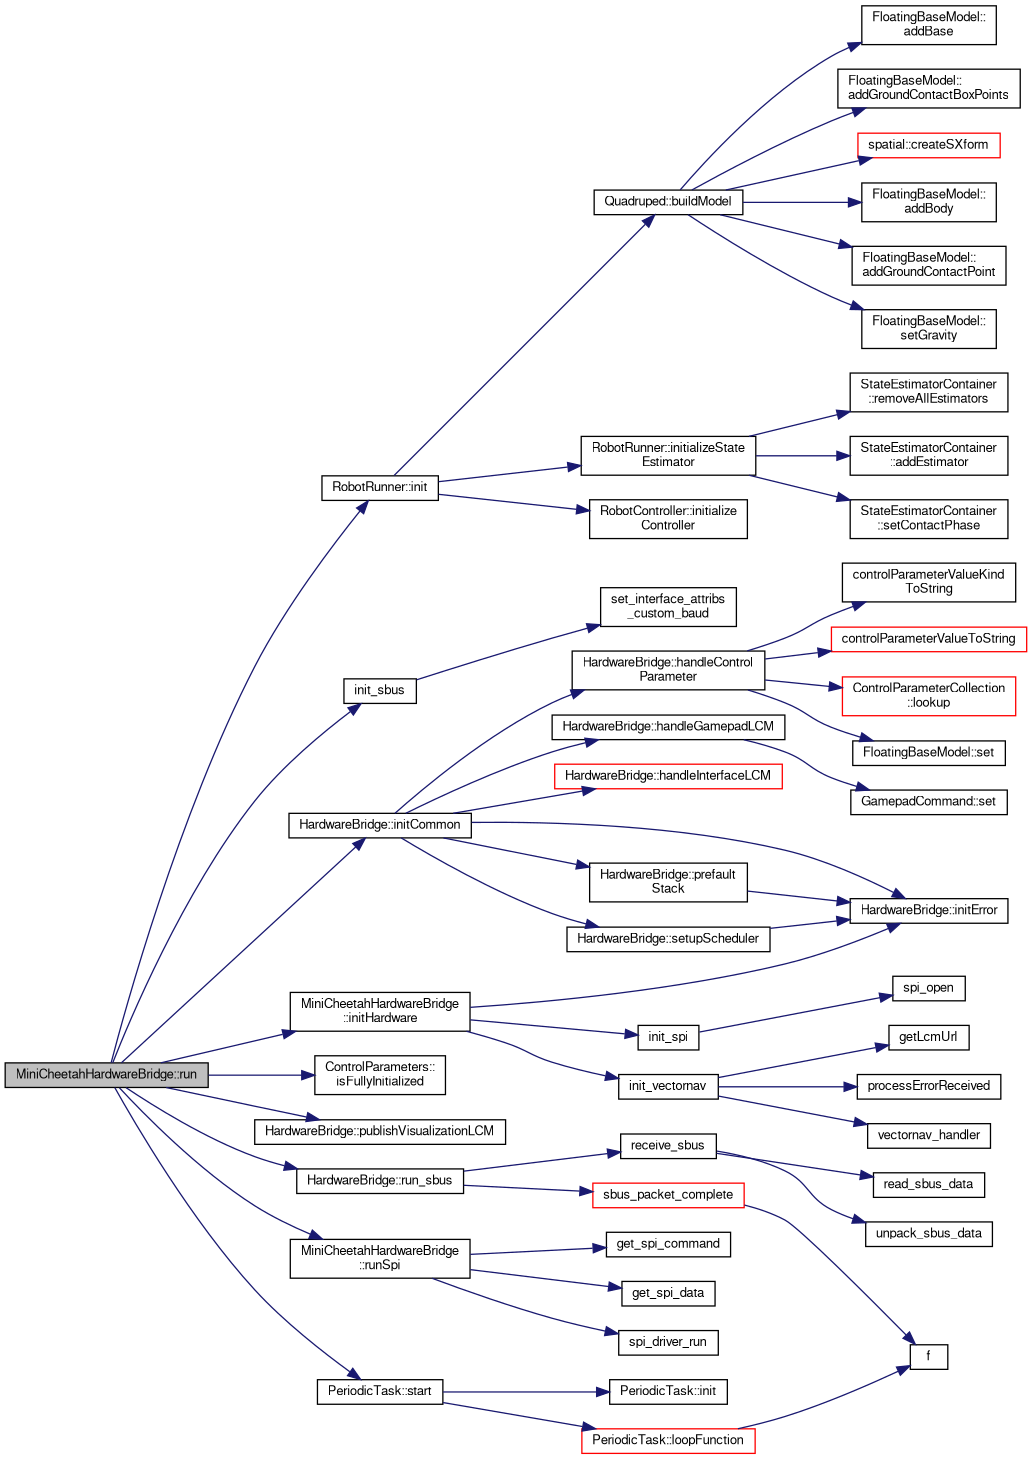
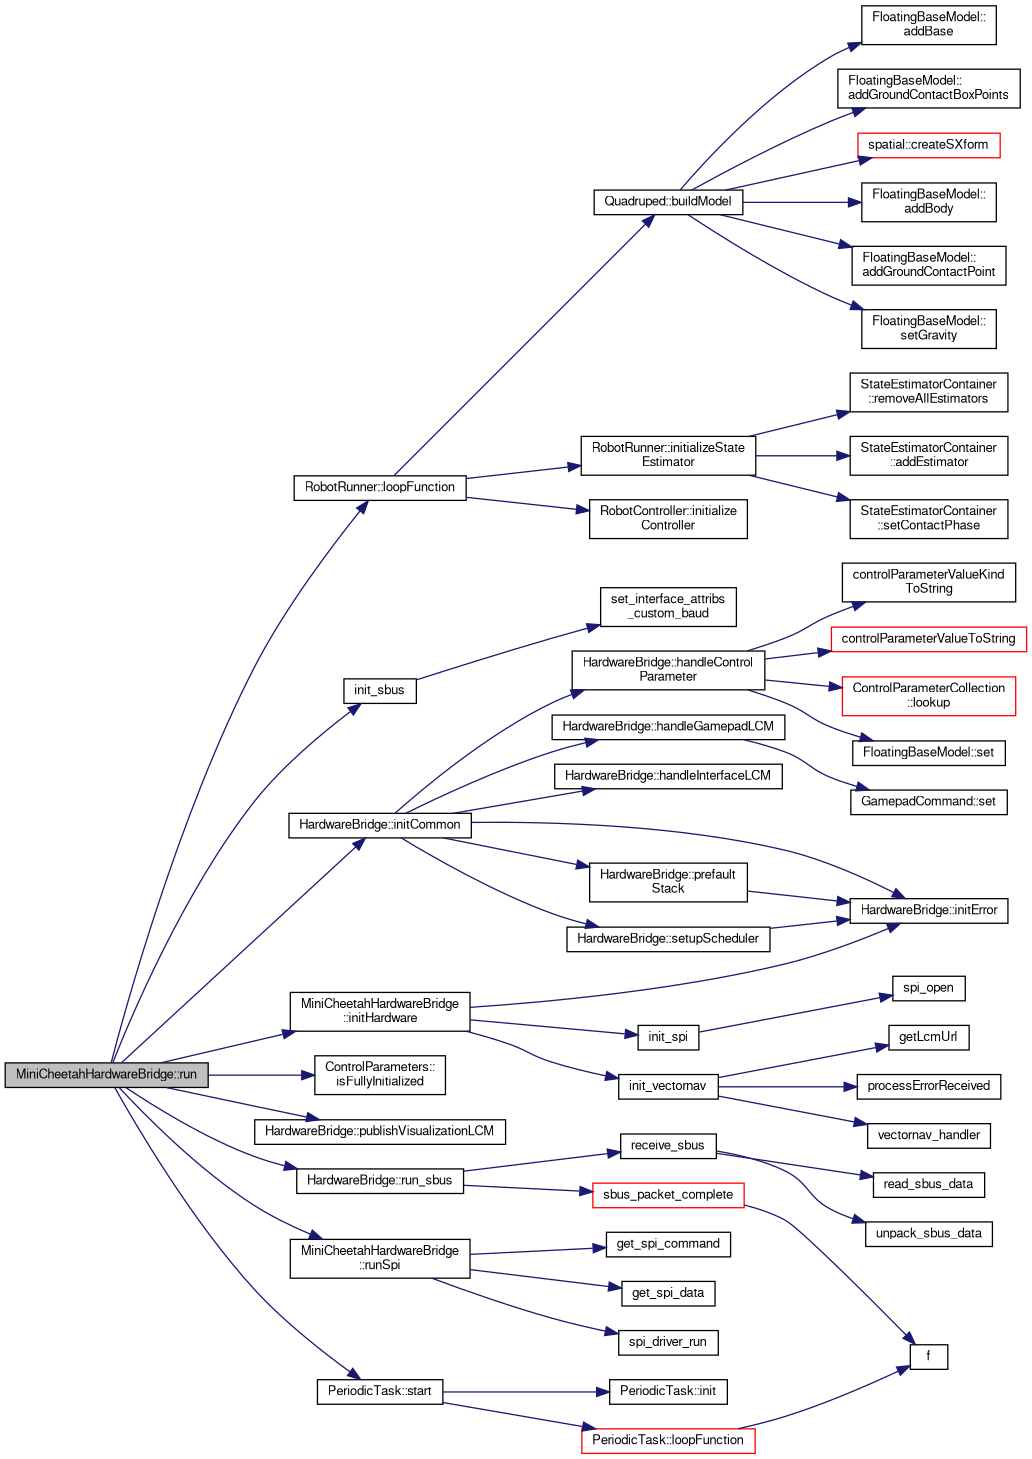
  digraph {
    rankdir=LR
    node [color=black fillcolor=white fontname=FreeSans fontsize=10 shape=record style=filled]
    edge [color=midnightblue fontname=FreeSans fontsize=10 labelfontname=FreeSans labelfontsize=10 style=solid]
    n1 [fillcolor=grey75 fontcolor=black height=0.2 label="MiniCheetahHardwareBridge::run" width=0.4]
-   n2 [height=0.2 label="RobotRunner::init" width=0.4]
+   n2 [height=0.2 label="RobotRunner::loopFunction" width=0.4]
    n3 [height=0.2 label=init_sbus width=0.4]
    n4 [height=0.2 label="HardwareBridge::initCommon" width=0.4]
    n5 [height=0.2 label="MiniCheetahHardwareBridge\l::initHardware" width=0.4]
    n6 [height=0.2 label="ControlParameters::\lisFullyInitialized" width=0.4]
    n7 [height=0.2 label="HardwareBridge::publishVisualizationLCM" width=0.4]
    n8 [height=0.2 label="HardwareBridge::run_sbus" width=0.4]
    n9 [height=0.2 label="MiniCheetahHardwareBridge\l::runSpi" width=0.4]
    n10 [height=0.2 label="PeriodicTask::start" width=0.4]
    n11 [height=0.2 label="Quadruped::buildModel" width=0.4]
    n12 [height=0.2 label="RobotRunner::initializeState\lEstimator" width=0.4]
    n13 [height=0.2 label="RobotController::initialize\lController" width=0.4]
    n14 [height=0.2 label="set_interface_attribs\l_custom_baud" width=0.4]
    n15 [height=0.2 label="HardwareBridge::handleControl\lParameter" width=0.4]
    n16 [height=0.2 label="HardwareBridge::handleGamepadLCM" width=0.4]
-   n17 [color=red height=0.2 label="HardwareBridge::handleInterfaceLCM" width=0.4]
+   n17 [height=0.2 label="HardwareBridge::handleInterfaceLCM" width=0.4]
    n18 [height=0.2 label="HardwareBridge::initError" width=0.4]
    n19 [height=0.2 label="HardwareBridge::prefault\lStack" width=0.4]
    n20 [height=0.2 label="HardwareBridge::setupScheduler" width=0.4]
    n21 [height=0.2 label=init_spi width=0.4]
    n22 [height=0.2 label=init_vectornav width=0.4]
    n23 [height=0.2 label=receive_sbus width=0.4]
    n24 [color=red height=0.2 label=sbus_packet_complete width=0.4]
    n25 [height=0.2 label=get_spi_command width=0.4]
    n26 [height=0.2 label=get_spi_data width=0.4]
    n27 [height=0.2 label=spi_driver_run width=0.4]
    n28 [height=0.2 label="PeriodicTask::init" width=0.4]
    n29 [color=red height=0.2 label="PeriodicTask::loopFunction" width=0.4]
    n30 [height=0.2 label="FloatingBaseModel::\laddBase" width=0.4]
    n31 [height=0.2 label="FloatingBaseModel::\laddGroundContactBoxPoints" width=0.4]
    n32 [color=red height=0.2 label="spatial::createSXform" width=0.4]
    n33 [height=0.2 label="FloatingBaseModel::\laddBody" width=0.4]
    n34 [height=0.2 label="FloatingBaseModel::\laddGroundContactPoint" width=0.4]
    n35 [height=0.2 label="FloatingBaseModel::\lsetGravity" width=0.4]
    n36 [height=0.2 label="StateEstimatorContainer\l::removeAllEstimators" width=0.4]
    n37 [height=0.2 label="StateEstimatorContainer\l::addEstimator" width=0.4]
    n38 [height=0.2 label="StateEstimatorContainer\l::setContactPhase" width=0.4]
    n39 [height=0.2 label="controlParameterValueKind\lToString" width=0.4]
    n40 [color=red height=0.2 label=controlParameterValueToString width=0.4]
    n41 [color=red height=0.2 label="ControlParameterCollection\l::lookup" width=0.4]
    n42 [height=0.2 label="FloatingBaseModel::set" width=0.4]
    n43 [height=0.2 label="GamepadCommand::set" width=0.4]
    n44 [height=0.2 label=spi_open width=0.4]
    n45 [height=0.2 label=getLcmUrl width=0.4]
    n46 [height=0.2 label=processErrorReceived width=0.4]
    n47 [height=0.2 label=vectornav_handler width=0.4]
    n48 [height=0.2 label=read_sbus_data width=0.4]
    n49 [height=0.2 label=unpack_sbus_data width=0.4]
    n50 [height=0.2 label=f width=0.4]
    n1 -> n2
    n1 -> n3
    n1 -> n4
    n1 -> n5
    n1 -> n6
    n1 -> n7
    n1 -> n8
    n1 -> n9
    n1 -> n10
    n2 -> n11
    n2 -> n12
    n2 -> n13
    n3 -> n14
    n4 -> n15
    n4 -> n16
    n4 -> n17
    n4 -> n18
    n4 -> n19
    n4 -> n20
    n5 -> n18
    n5 -> n21
    n5 -> n22
    n8 -> n23
    n8 -> n24
    n9 -> n25
    n9 -> n26
    n9 -> n27
    n10 -> n28
    n10 -> n29
    n11 -> n30
    n11 -> n31
    n11 -> n32
    n11 -> n33
    n11 -> n34
    n11 -> n35
    n12 -> n36
    n12 -> n37
    n12 -> n38
    n15 -> n39
    n15 -> n40
    n15 -> n41
    n15 -> n42
    n16 -> n43
    n19 -> n18
    n20 -> n18
    n21 -> n44
    n22 -> n45
    n22 -> n46
    n22 -> n47
    n23 -> n48
    n23 -> n49
    n24 -> n50
    n29 -> n50
  }
